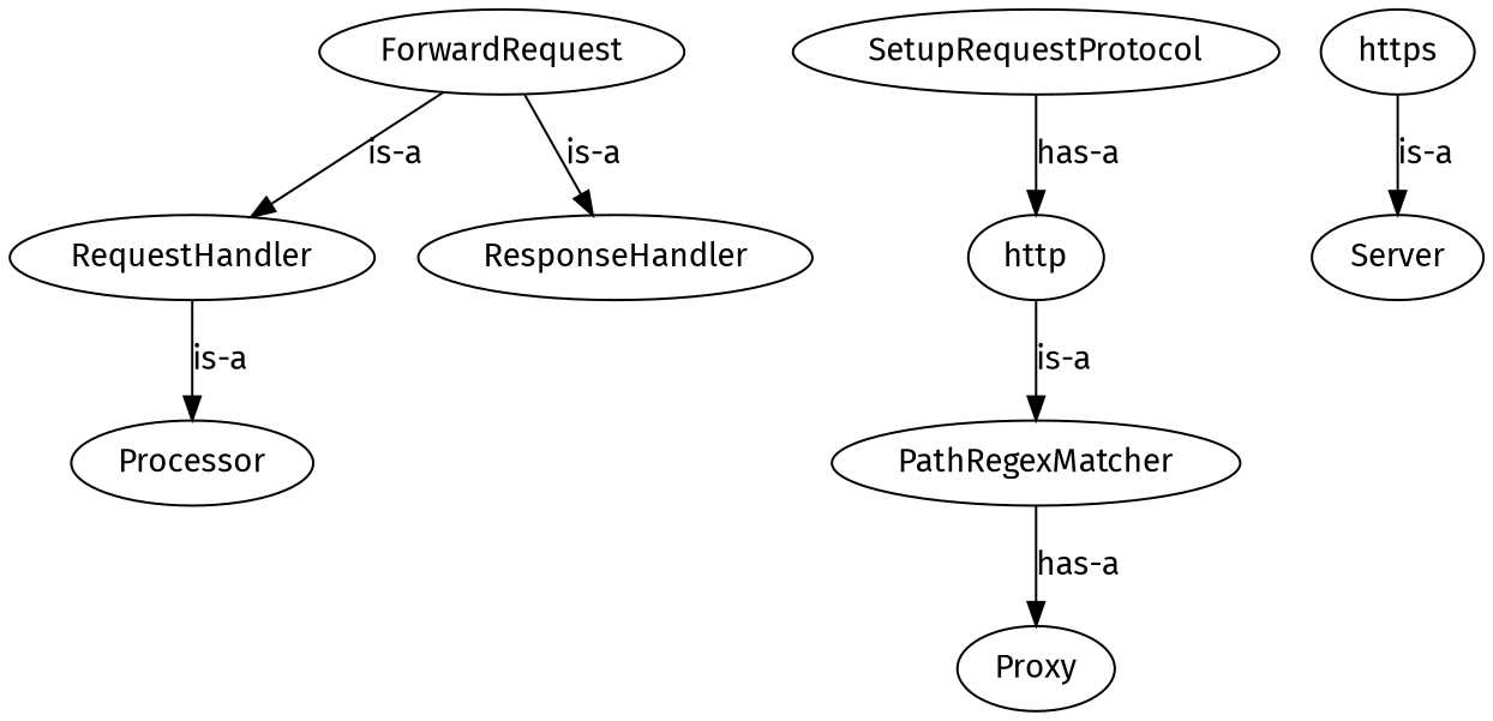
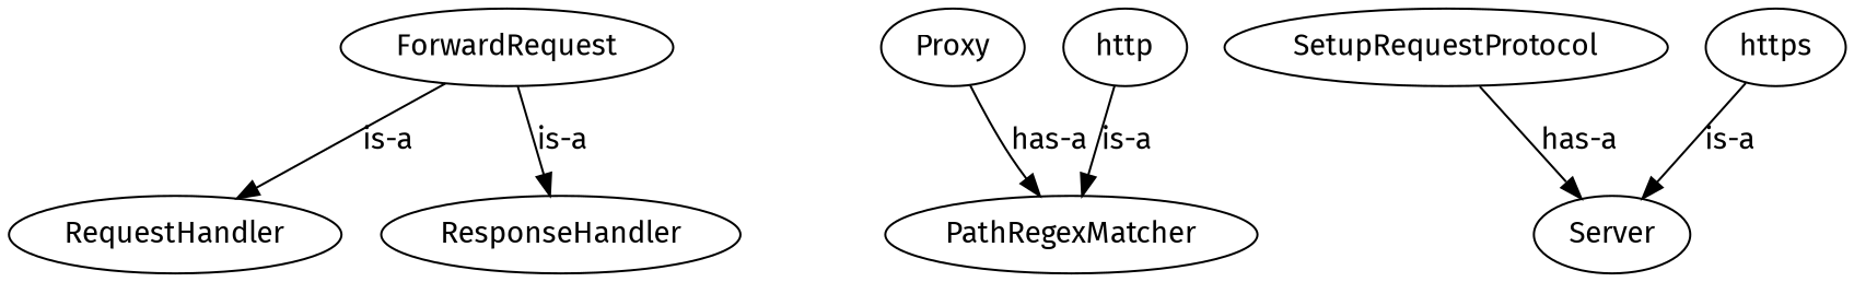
  digraph {
    fontname="Fira Sans"
    node [fontname="Fira Sans"]
    edge [fontname="Fira Sans"]
    ForwardRequest
    RequestHandler
    ResponseHandler
-   Processor
    Proxy
    PathRegexMatcher
    SetupRequestProtocol
    http
    https
    Server
    ForwardRequest -> RequestHandler [label="is-a"]
    ForwardRequest -> ResponseHandler [label="is-a"]
-   RequestHandler -> Processor [label="is-a"]
-   PathRegexMatcher -> Proxy [label="has-a"]
-   SetupRequestProtocol -> http [label="has-a"]
+   Proxy -> PathRegexMatcher [label="has-a"]
+   SetupRequestProtocol -> Server [label="has-a"]
    http -> PathRegexMatcher [label="is-a"]
    https -> Server [label="is-a"]
  }
